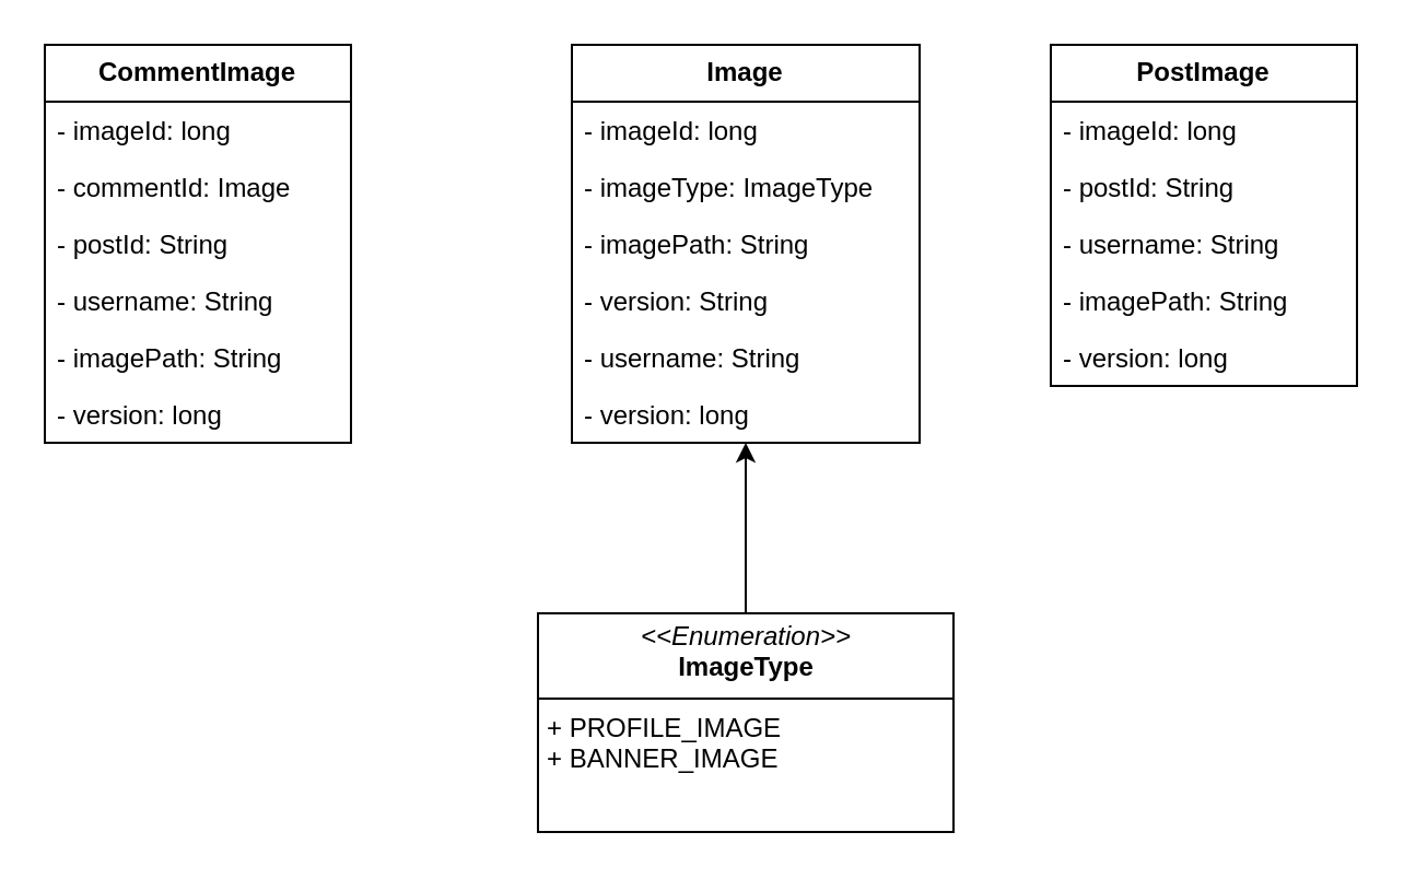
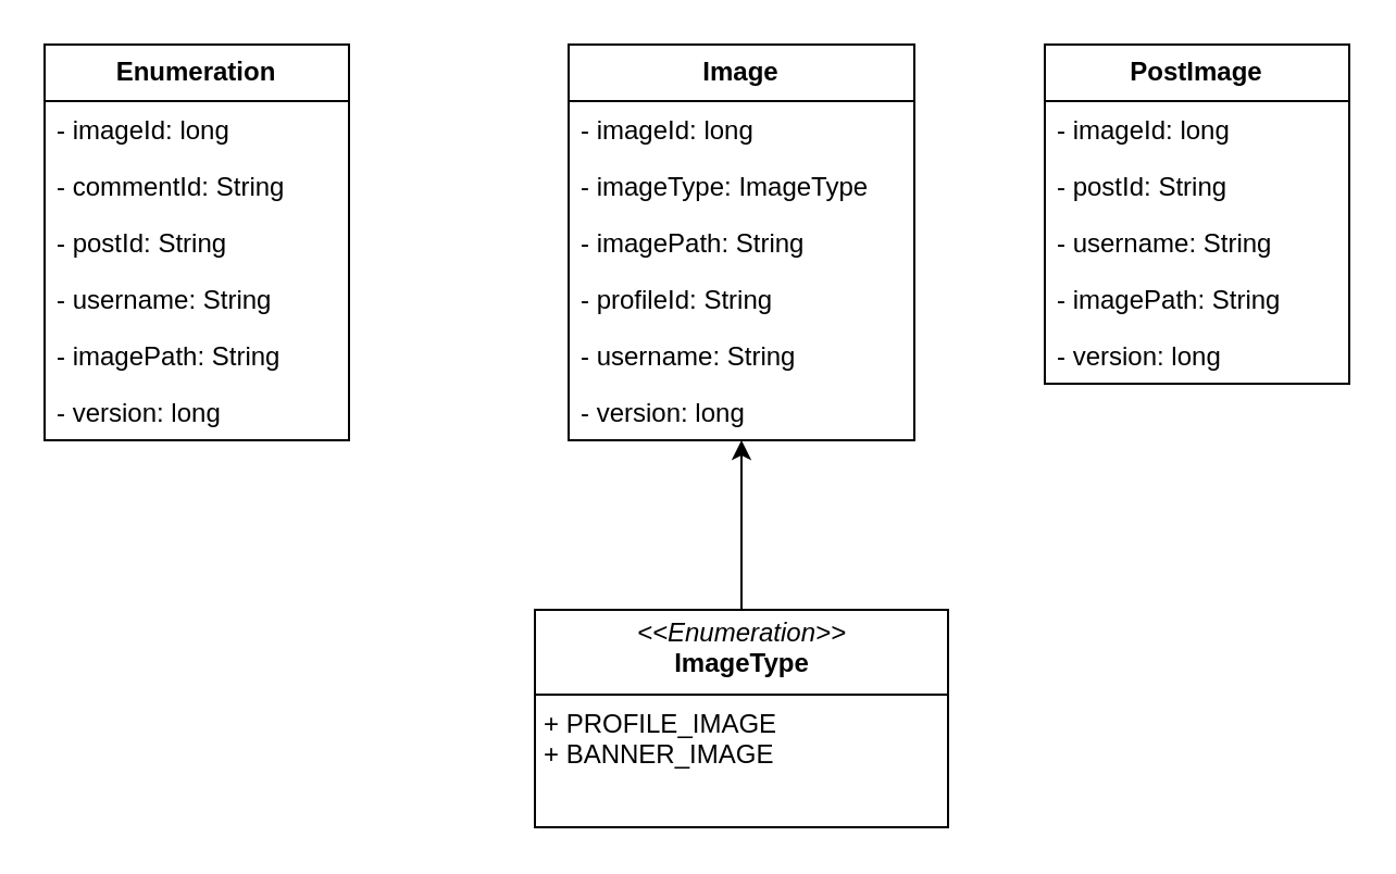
  <mxCell id="0" />
  <mxCell id="1" parent="0" />
- <mxCell id="2" value="&lt;b&gt;CommentImage&lt;/b&gt;" style="swimlane;fontStyle=0;childLayout=stackLayout;horizontal=1;startSize=26;fillColor=none;horizontalStack=0;resizeParent=1;resizeParentMax=0;resizeLast=0;collapsible=1;marginBottom=0;whiteSpace=wrap;html=1;" vertex="1" parent="1"><mxGeometry x="20" y="20" width="140" height="182" as="geometry" /></mxCell>
+ <mxCell id="2" value="&lt;b&gt;Enumeration&lt;/b&gt;" style="swimlane;fontStyle=0;childLayout=stackLayout;horizontal=1;startSize=26;fillColor=none;horizontalStack=0;resizeParent=1;resizeParentMax=0;resizeLast=0;collapsible=1;marginBottom=0;whiteSpace=wrap;html=1;" vertex="1" parent="1"><mxGeometry x="20" y="20" width="140" height="182" as="geometry" /></mxCell>
  <mxCell id="3" value="- imageId: long" style="text;strokeColor=none;fillColor=none;align=left;verticalAlign=top;spacingLeft=4;spacingRight=4;overflow=hidden;rotatable=0;points=[[0,0.5],[1,0.5]];portConstraint=eastwest;whiteSpace=wrap;html=1;" vertex="1" parent="2"><mxGeometry y="26" width="140" height="26" as="geometry" /></mxCell>
- <mxCell id="4" value="- commentId: Image" style="text;strokeColor=none;fillColor=none;align=left;verticalAlign=top;spacingLeft=4;spacingRight=4;overflow=hidden;rotatable=0;points=[[0,0.5],[1,0.5]];portConstraint=eastwest;whiteSpace=wrap;html=1;" vertex="1" parent="2"><mxGeometry y="52" width="140" height="26" as="geometry" /></mxCell>
+ <mxCell id="4" value="- commentId: String" style="text;strokeColor=none;fillColor=none;align=left;verticalAlign=top;spacingLeft=4;spacingRight=4;overflow=hidden;rotatable=0;points=[[0,0.5],[1,0.5]];portConstraint=eastwest;whiteSpace=wrap;html=1;" vertex="1" parent="2"><mxGeometry y="52" width="140" height="26" as="geometry" /></mxCell>
  <mxCell id="5" value="- postId: String" style="text;strokeColor=none;fillColor=none;align=left;verticalAlign=top;spacingLeft=4;spacingRight=4;overflow=hidden;rotatable=0;points=[[0,0.5],[1,0.5]];portConstraint=eastwest;whiteSpace=wrap;html=1;" vertex="1" parent="2"><mxGeometry y="78" width="140" height="26" as="geometry" /></mxCell>
  <mxCell id="6" value="- username: String" style="text;strokeColor=none;fillColor=none;align=left;verticalAlign=top;spacingLeft=4;spacingRight=4;overflow=hidden;rotatable=0;points=[[0,0.5],[1,0.5]];portConstraint=eastwest;whiteSpace=wrap;html=1;" vertex="1" parent="2"><mxGeometry y="104" width="140" height="26" as="geometry" /></mxCell>
  <mxCell id="7" value="- imagePath: String" style="text;strokeColor=none;fillColor=none;align=left;verticalAlign=top;spacingLeft=4;spacingRight=4;overflow=hidden;rotatable=0;points=[[0,0.5],[1,0.5]];portConstraint=eastwest;whiteSpace=wrap;html=1;" vertex="1" parent="2"><mxGeometry y="130" width="140" height="26" as="geometry" /></mxCell>
  <mxCell id="8" value="- version: long" style="text;strokeColor=none;fillColor=none;align=left;verticalAlign=top;spacingLeft=4;spacingRight=4;overflow=hidden;rotatable=0;points=[[0,0.5],[1,0.5]];portConstraint=eastwest;whiteSpace=wrap;html=1;" vertex="1" parent="2"><mxGeometry y="156" width="140" height="26" as="geometry" /></mxCell>
  <mxCell id="9" value="&lt;b&gt;Image&lt;/b&gt;" style="swimlane;fontStyle=0;childLayout=stackLayout;horizontal=1;startSize=26;fillColor=none;horizontalStack=0;resizeParent=1;resizeParentMax=0;resizeLast=0;collapsible=1;marginBottom=0;whiteSpace=wrap;html=1;" vertex="1" parent="1"><mxGeometry x="261" y="20" width="159" height="182" as="geometry" /></mxCell>
  <mxCell id="10" value="- imageId: long" style="text;strokeColor=none;fillColor=none;align=left;verticalAlign=top;spacingLeft=4;spacingRight=4;overflow=hidden;rotatable=0;points=[[0,0.5],[1,0.5]];portConstraint=eastwest;whiteSpace=wrap;html=1;" vertex="1" parent="9"><mxGeometry y="26" width="159" height="26" as="geometry" /></mxCell>
  <mxCell id="11" value="- imageType: ImageType" style="text;strokeColor=none;fillColor=none;align=left;verticalAlign=top;spacingLeft=4;spacingRight=4;overflow=hidden;rotatable=0;points=[[0,0.5],[1,0.5]];portConstraint=eastwest;whiteSpace=wrap;html=1;" vertex="1" parent="9"><mxGeometry y="52" width="159" height="26" as="geometry" /></mxCell>
  <mxCell id="12" value="- imagePath: String" style="text;strokeColor=none;fillColor=none;align=left;verticalAlign=top;spacingLeft=4;spacingRight=4;overflow=hidden;rotatable=0;points=[[0,0.5],[1,0.5]];portConstraint=eastwest;whiteSpace=wrap;html=1;" vertex="1" parent="9"><mxGeometry y="78" width="159" height="26" as="geometry" /></mxCell>
- <mxCell id="13" value="- version: String" style="text;strokeColor=none;fillColor=none;align=left;verticalAlign=top;spacingLeft=4;spacingRight=4;overflow=hidden;rotatable=0;points=[[0,0.5],[1,0.5]];portConstraint=eastwest;whiteSpace=wrap;html=1;" vertex="1" parent="9"><mxGeometry y="104" width="159" height="26" as="geometry" /></mxCell>
+ <mxCell id="13" value="- profileId: String" style="text;strokeColor=none;fillColor=none;align=left;verticalAlign=top;spacingLeft=4;spacingRight=4;overflow=hidden;rotatable=0;points=[[0,0.5],[1,0.5]];portConstraint=eastwest;whiteSpace=wrap;html=1;" vertex="1" parent="9"><mxGeometry y="104" width="159" height="26" as="geometry" /></mxCell>
  <mxCell id="14" value="- username: String" style="text;strokeColor=none;fillColor=none;align=left;verticalAlign=top;spacingLeft=4;spacingRight=4;overflow=hidden;rotatable=0;points=[[0,0.5],[1,0.5]];portConstraint=eastwest;whiteSpace=wrap;html=1;" vertex="1" parent="9"><mxGeometry y="130" width="159" height="26" as="geometry" /></mxCell>
  <mxCell id="15" value="- version: long" style="text;strokeColor=none;fillColor=none;align=left;verticalAlign=top;spacingLeft=4;spacingRight=4;overflow=hidden;rotatable=0;points=[[0,0.5],[1,0.5]];portConstraint=eastwest;whiteSpace=wrap;html=1;" vertex="1" parent="9"><mxGeometry y="156" width="159" height="26" as="geometry" /></mxCell>
  <mxCell id="16" value="&lt;b&gt;PostImage&lt;/b&gt;" style="swimlane;fontStyle=0;childLayout=stackLayout;horizontal=1;startSize=26;fillColor=none;horizontalStack=0;resizeParent=1;resizeParentMax=0;resizeLast=0;collapsible=1;marginBottom=0;whiteSpace=wrap;html=1;" vertex="1" parent="1"><mxGeometry x="480" y="20" width="140" height="156" as="geometry" /></mxCell>
  <mxCell id="17" value="- imageId: long" style="text;strokeColor=none;fillColor=none;align=left;verticalAlign=top;spacingLeft=4;spacingRight=4;overflow=hidden;rotatable=0;points=[[0,0.5],[1,0.5]];portConstraint=eastwest;whiteSpace=wrap;html=1;" vertex="1" parent="16"><mxGeometry y="26" width="140" height="26" as="geometry" /></mxCell>
  <mxCell id="18" value="- postId: String" style="text;strokeColor=none;fillColor=none;align=left;verticalAlign=top;spacingLeft=4;spacingRight=4;overflow=hidden;rotatable=0;points=[[0,0.5],[1,0.5]];portConstraint=eastwest;whiteSpace=wrap;html=1;" vertex="1" parent="16"><mxGeometry y="52" width="140" height="26" as="geometry" /></mxCell>
  <mxCell id="19" value="- username: String" style="text;strokeColor=none;fillColor=none;align=left;verticalAlign=top;spacingLeft=4;spacingRight=4;overflow=hidden;rotatable=0;points=[[0,0.5],[1,0.5]];portConstraint=eastwest;whiteSpace=wrap;html=1;" vertex="1" parent="16"><mxGeometry y="78" width="140" height="26" as="geometry" /></mxCell>
  <mxCell id="20" value="- imagePath: String" style="text;strokeColor=none;fillColor=none;align=left;verticalAlign=top;spacingLeft=4;spacingRight=4;overflow=hidden;rotatable=0;points=[[0,0.5],[1,0.5]];portConstraint=eastwest;whiteSpace=wrap;html=1;" vertex="1" parent="16"><mxGeometry y="104" width="140" height="26" as="geometry" /></mxCell>
  <mxCell id="21" value="- version: long" style="text;strokeColor=none;fillColor=none;align=left;verticalAlign=top;spacingLeft=4;spacingRight=4;overflow=hidden;rotatable=0;points=[[0,0.5],[1,0.5]];portConstraint=eastwest;whiteSpace=wrap;html=1;" vertex="1" parent="16"><mxGeometry y="130" width="140" height="26" as="geometry" /></mxCell>
  <mxCell id="22" style="edgeStyle=orthogonalEdgeStyle;rounded=0;orthogonalLoop=1;jettySize=auto;html=1;" edge="1" parent="1" source="23" target="9"><mxGeometry relative="1" as="geometry" /></mxCell>
  <mxCell id="23" value="&lt;p style=&quot;margin:0px;margin-top:4px;text-align:center;&quot;&gt;&lt;i&gt;&amp;lt;&amp;lt;Enumeration&amp;gt;&amp;gt;&lt;/i&gt;&lt;br&gt;&lt;b&gt;ImageType&lt;/b&gt;&lt;/p&gt;&lt;hr size=&quot;1&quot; style=&quot;border-style:solid;&quot;&gt;&lt;p style=&quot;margin:0px;margin-left:4px;&quot;&gt;+ PROFILE_IMAGE&lt;br&gt;+ BANNER_IMAGE&lt;/p&gt;" style="verticalAlign=top;align=left;overflow=fill;html=1;whiteSpace=wrap;strokeColor=default;shadow=0;glass=0;" vertex="1" parent="1"><mxGeometry x="245.5" y="280" width="190" height="100" as="geometry" /></mxCell>
